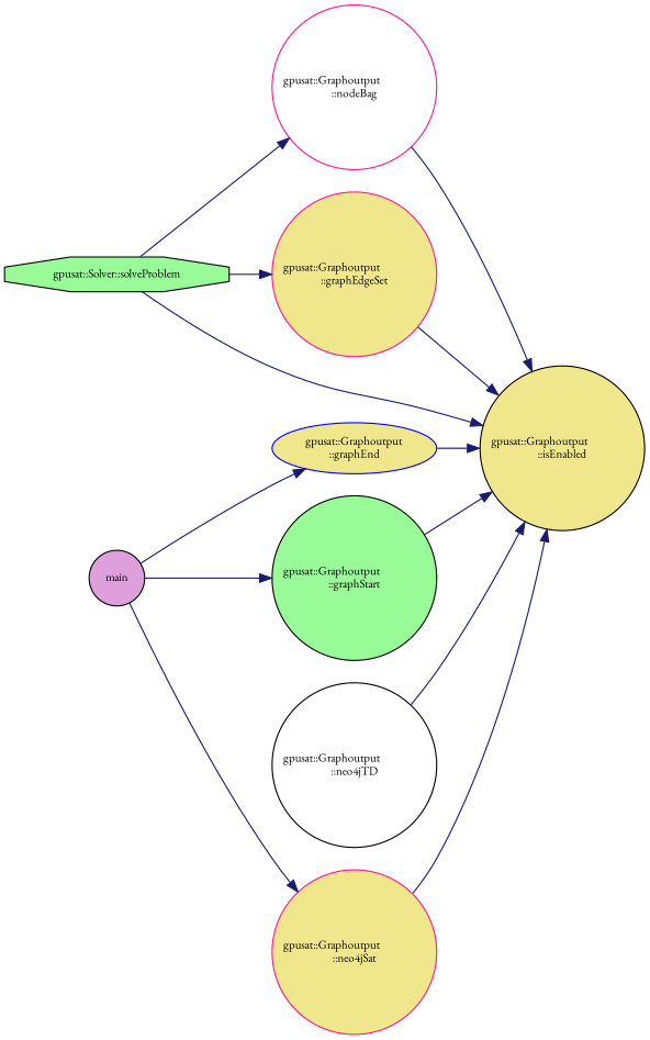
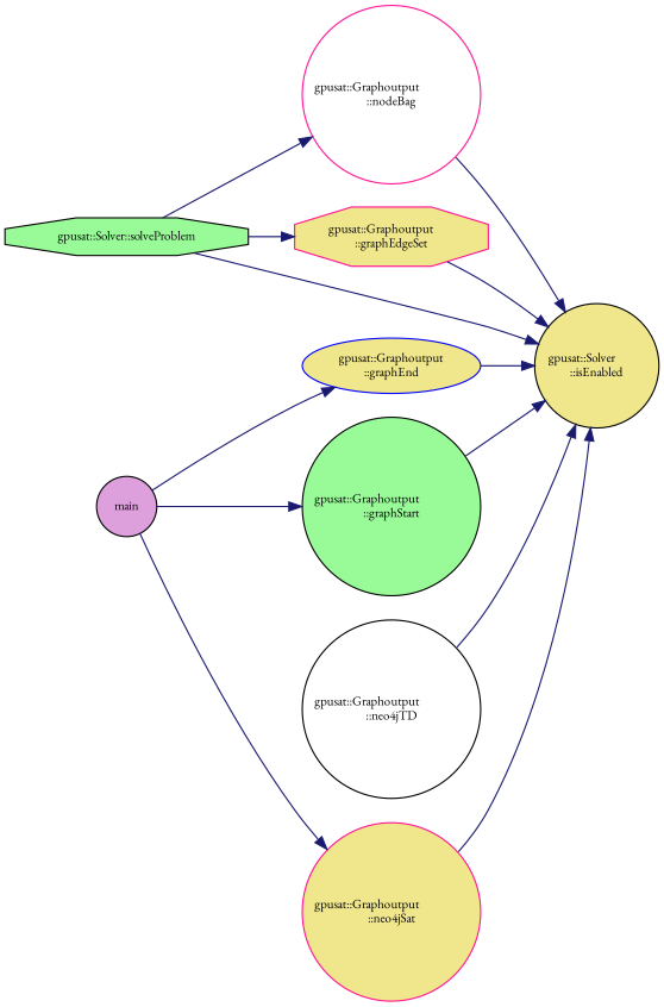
  digraph {
    fontname="EB Garamond"
    rankdir=RL
    node [color=black fillcolor=khaki fontname="EB Garamond" fontsize=10 shape=circle style=filled]
    edge [color=midnightblue dir=back fontname="EB Garamond" fontsize=10 labelfontname=Helvetica labelfontsize=10 style=solid]
-   n1 [fontcolor=black height=0.2 label="gpusat::Graphoutput\l::isEnabled" width=0.4]
-   n2 [color=deeppink height=0.2 label="gpusat::Graphoutput\l::graphEdgeSet" width=0.4]
+   n1 [fontcolor=black height=0.2 label="gpusat::Solver\l::isEnabled" width=0.4]
+   n2 [color=deeppink height=0.2 label="gpusat::Graphoutput\l::graphEdgeSet" shape=octagon width=0.4]
    n3 [fillcolor=palegreen height=0.2 label="gpusat::Solver::solveProblem" shape=octagon width=0.4]
    n4 [color=blue height=0.2 label="gpusat::Graphoutput\l::graphEnd" shape=ellipse width=0.4]
    n5 [fillcolor=palegreen height=0.2 label="gpusat::Graphoutput\l::graphStart" width=0.4]
    n6 [color=deeppink height=0.2 label="gpusat::Graphoutput\l::neo4jSat" width=0.4]
    n7 [fillcolor=white height=0.2 label="gpusat::Graphoutput\l::neo4jTD" width=0.4]
    n8 [color=deeppink fillcolor=white height=0.2 label="gpusat::Graphoutput\l::nodeBag" width=0.4]
    n9 [fillcolor=plum height=0.2 label=main width=0.4]
    n1 -> n2
    n1 -> n3
    n1 -> n4
    n1 -> n5
    n1 -> n6
    n1 -> n7
    n1 -> n8
    n2 -> n3
    n4 -> n9
    n5 -> n9
    n6 -> n9
    n8 -> n3
  }
